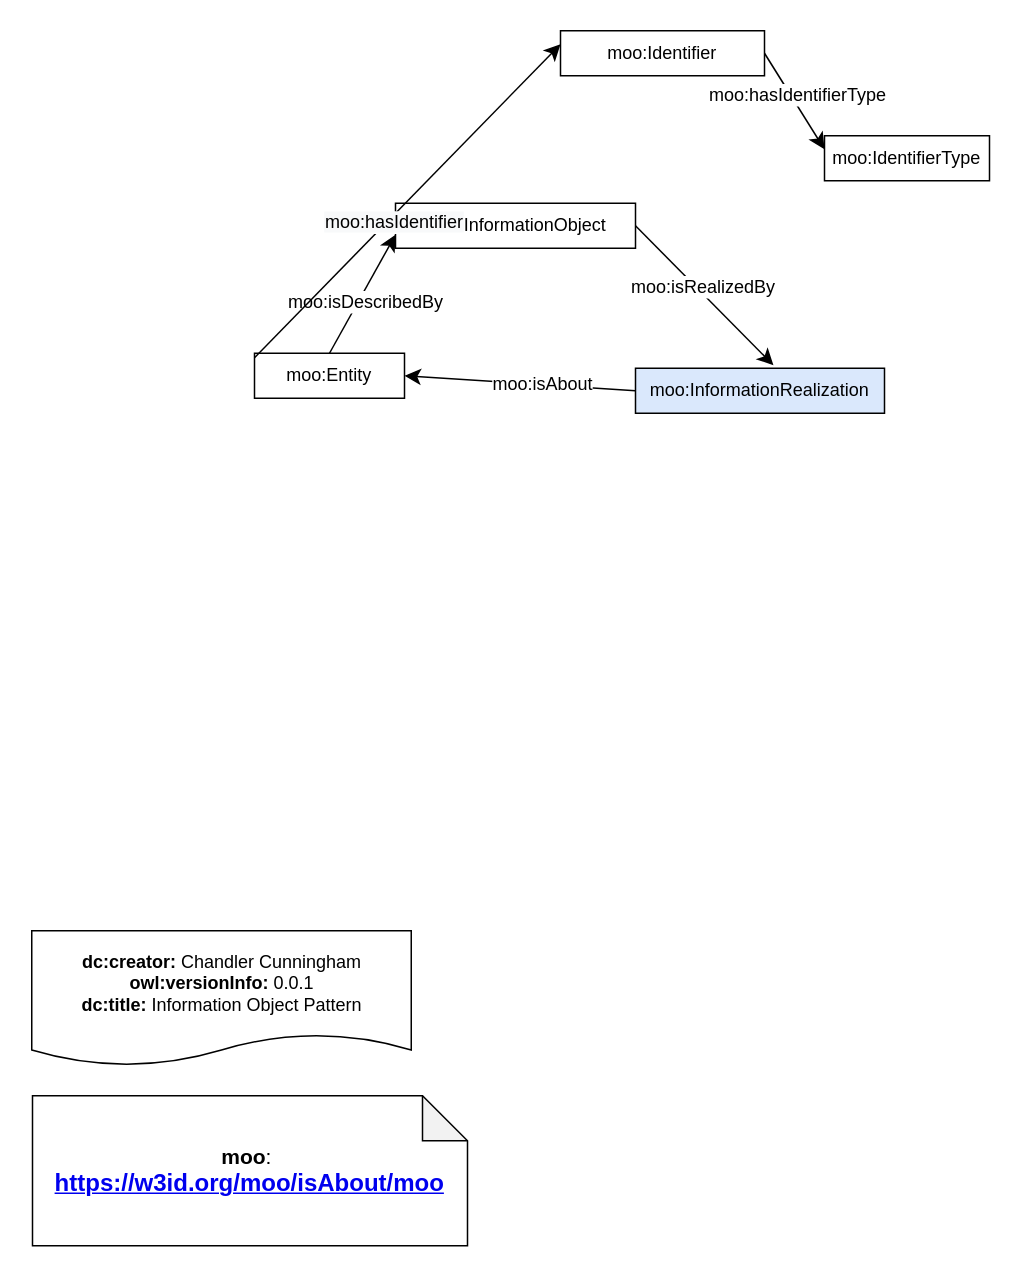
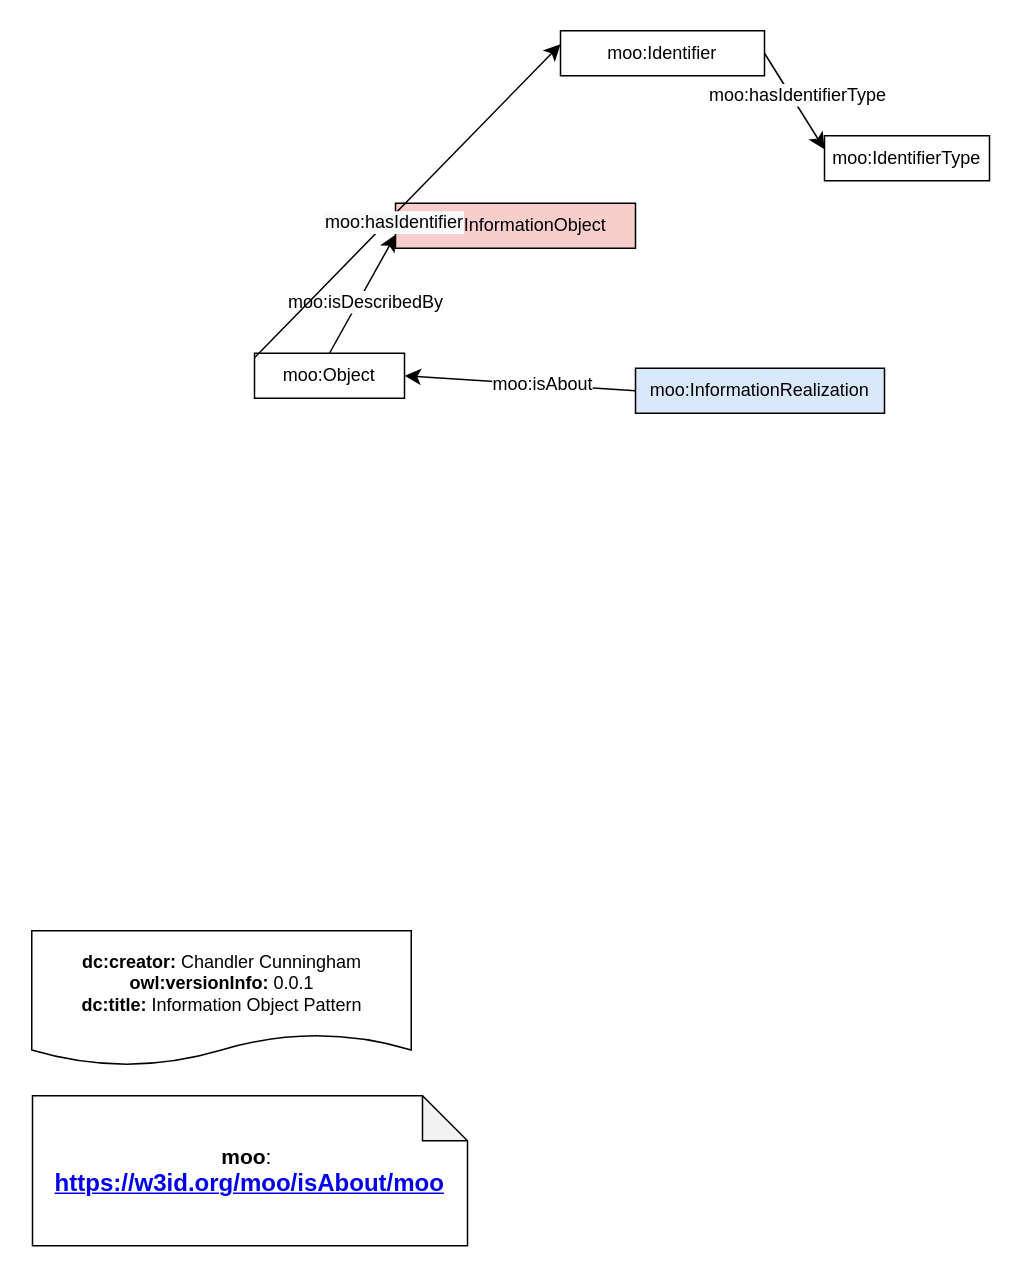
  <mxCell id="0" />
  <mxCell id="1" parent="0" />
  <mxCell id="2" value="moo:InformationRealization" style="rounded=0;whiteSpace=wrap;html=1;snapToPoint=1;points=[[0.1,0],[0.2,0],[0.3,0],[0.4,0],[0.5,0],[0.6,0],[0.7,0],[0.8,0],[0.9,0],[0,0.1],[0,0.3],[0,0.5],[0,0.7],[0,0.9],[0.1,1],[0.2,1],[0.3,1],[0.4,1],[0.5,1],[0.6,1],[0.7,1],[0.8,1],[0.9,1],[1,0.1],[1,0.3],[1,0.5],[1,0.7],[1,0.9]];fillColor=#dae8fc;" vertex="1" parent="1"><mxGeometry x="423" y="245" width="166" height="30" as="geometry" /></mxCell>
- <mxCell id="3" value="moo:InformationObject" style="rounded=0;whiteSpace=wrap;html=1;snapToPoint=1;points=[[0.1,0],[0.2,0],[0.3,0],[0.4,0],[0.5,0],[0.6,0],[0.7,0],[0.8,0],[0.9,0],[0,0.1],[0,0.3],[0,0.5],[0,0.7],[0,0.9],[0.1,1],[0.2,1],[0.3,1],[0.4,1],[0.5,1],[0.6,1],[0.7,1],[0.8,1],[0.9,1],[1,0.1],[1,0.3],[1,0.5],[1,0.7],[1,0.9]];" vertex="1" parent="1"><mxGeometry x="263" y="135" width="160" height="30" as="geometry" /></mxCell>
- <mxCell id="4" value="" style="endArrow=classic;html=1;exitX=1;exitY=0.5;exitDx=0;exitDy=0;entryX=0.554;entryY=-0.067;entryDx=0;entryDy=0;endSize=8;arcSize=0;entryPerimeter=0;" edge="1" source="3" target="2" parent="1"><mxGeometry width="50" height="50" relative="1" as="geometry"><mxPoint x="129" y="363.33" as="sourcePoint" /><mxPoint x="341" y="363.33" as="targetPoint" /></mxGeometry></mxCell>
- <mxCell id="5" value="moo:isRealizedBy" style="text;html=1;align=center;verticalAlign=middle;resizable=0;points=[];labelBackgroundColor=#ffffff;" vertex="1" connectable="0" parent="4"><mxGeometry x="-0.127" relative="1" as="geometry"><mxPoint x="4.17" as="offset" /></mxGeometry></mxCell>
+ <mxCell id="3" value="moo:InformationObject" style="rounded=0;whiteSpace=wrap;html=1;snapToPoint=1;points=[[0.1,0],[0.2,0],[0.3,0],[0.4,0],[0.5,0],[0.6,0],[0.7,0],[0.8,0],[0.9,0],[0,0.1],[0,0.3],[0,0.5],[0,0.7],[0,0.9],[0.1,1],[0.2,1],[0.3,1],[0.4,1],[0.5,1],[0.6,1],[0.7,1],[0.8,1],[0.9,1],[1,0.1],[1,0.3],[1,0.5],[1,0.7],[1,0.9]];fillColor=#f8cecc;" vertex="1" parent="1"><mxGeometry x="263" y="135" width="160" height="30" as="geometry" /></mxCell>
  <mxCell id="6" value="moo:IdentifierType" style="rounded=0;whiteSpace=wrap;html=1;snapToPoint=1;points=[[0.1,0],[0.2,0],[0.3,0],[0.4,0],[0.5,0],[0.6,0],[0.7,0],[0.8,0],[0.9,0],[0,0.1],[0,0.3],[0,0.5],[0,0.7],[0,0.9],[0.1,1],[0.2,1],[0.3,1],[0.4,1],[0.5,1],[0.6,1],[0.7,1],[0.8,1],[0.9,1],[1,0.1],[1,0.3],[1,0.5],[1,0.7],[1,0.9]];" vertex="1" parent="1"><mxGeometry x="549" y="90" width="110" height="30" as="geometry" /></mxCell>
  <mxCell id="7" value="" style="endArrow=classic;html=1;exitX=0.5;exitY=0;exitDx=0;exitDy=0;entryX=0;entryY=0.7;entryDx=0;entryDy=0;endSize=8;arcSize=0;" edge="1" parent="1" source="9" target="3"><mxGeometry width="50" height="50" relative="1" as="geometry"><mxPoint x="139" y="553.33" as="sourcePoint" /><mxPoint x="351" y="553.33" as="targetPoint" /></mxGeometry></mxCell>
  <mxCell id="8" value="&lt;div&gt;moo:isDescribedBy&lt;/div&gt;" style="text;html=1;align=center;verticalAlign=middle;resizable=0;points=[];labelBackgroundColor=#ffffff;" vertex="1" connectable="0" parent="7"><mxGeometry x="-0.127" relative="1" as="geometry"><mxPoint x="4.17" as="offset" /></mxGeometry></mxCell>
- <mxCell id="9" value="moo:Entity" style="rounded=0;whiteSpace=wrap;html=1;snapToPoint=1;points=[[0.1,0],[0.2,0],[0.3,0],[0.4,0],[0.5,0],[0.6,0],[0.7,0],[0.8,0],[0.9,0],[0,0.1],[0,0.3],[0,0.5],[0,0.7],[0,0.9],[0.1,1],[0.2,1],[0.3,1],[0.4,1],[0.5,1],[0.6,1],[0.7,1],[0.8,1],[0.9,1],[1,0.1],[1,0.3],[1,0.5],[1,0.7],[1,0.9]];" vertex="1" parent="1"><mxGeometry x="169" y="235" width="100" height="30" as="geometry" /></mxCell>
+ <mxCell id="9" value="moo:Object" style="rounded=0;whiteSpace=wrap;html=1;snapToPoint=1;points=[[0.1,0],[0.2,0],[0.3,0],[0.4,0],[0.5,0],[0.6,0],[0.7,0],[0.8,0],[0.9,0],[0,0.1],[0,0.3],[0,0.5],[0,0.7],[0,0.9],[0.1,1],[0.2,1],[0.3,1],[0.4,1],[0.5,1],[0.6,1],[0.7,1],[0.8,1],[0.9,1],[1,0.1],[1,0.3],[1,0.5],[1,0.7],[1,0.9]];" vertex="1" parent="1"><mxGeometry x="169" y="235" width="100" height="30" as="geometry" /></mxCell>
  <mxCell id="10" value="" style="endArrow=classic;html=1;exitX=0;exitY=0.5;exitDx=0;exitDy=0;endSize=8;arcSize=0;entryX=1;entryY=0.5;entryDx=0;entryDy=0;" edge="1" parent="1" source="2" target="9"><mxGeometry width="50" height="50" relative="1" as="geometry"><mxPoint x="129" y="463.33" as="sourcePoint" /><mxPoint x="289" y="265" as="targetPoint" /></mxGeometry></mxCell>
  <mxCell id="11" value="&lt;div&gt;moo:isAbout&lt;/div&gt;" style="text;html=1;align=center;verticalAlign=middle;resizable=0;points=[];labelBackgroundColor=#ffffff;" vertex="1" connectable="0" parent="10"><mxGeometry x="-0.127" relative="1" as="geometry"><mxPoint x="4.17" as="offset" /></mxGeometry></mxCell>
  <mxCell id="12" value="" style="endArrow=classic;html=1;exitX=0;exitY=0.1;exitDx=0;exitDy=0;entryX=0;entryY=0.3;entryDx=0;entryDy=0;endSize=8;arcSize=0;" edge="1" parent="1" source="9" target="14"><mxGeometry width="50" height="50" relative="1" as="geometry"><mxPoint x="229" y="245" as="sourcePoint" /><mxPoint x="253" y="80" as="targetPoint" /></mxGeometry></mxCell>
  <mxCell id="13" value="&lt;span style=&quot;background-color: rgb(248 , 249 , 250)&quot;&gt;moo:hasIdentifier&lt;/span&gt;" style="text;html=1;align=center;verticalAlign=middle;resizable=0;points=[];labelBackgroundColor=#ffffff;" vertex="1" connectable="0" parent="12"><mxGeometry x="-0.127" relative="1" as="geometry"><mxPoint x="4.17" as="offset" /></mxGeometry></mxCell>
  <mxCell id="14" value="moo:Identifier" style="rounded=0;whiteSpace=wrap;html=1;snapToPoint=1;points=[[0.1,0],[0.2,0],[0.3,0],[0.4,0],[0.5,0],[0.6,0],[0.7,0],[0.8,0],[0.9,0],[0,0.1],[0,0.3],[0,0.5],[0,0.7],[0,0.9],[0.1,1],[0.2,1],[0.3,1],[0.4,1],[0.5,1],[0.6,1],[0.7,1],[0.8,1],[0.9,1],[1,0.1],[1,0.3],[1,0.5],[1,0.7],[1,0.9]];" vertex="1" parent="1"><mxGeometry x="373" y="20" width="136" height="30" as="geometry" /></mxCell>
  <mxCell id="15" value="" style="endArrow=classic;html=1;exitX=1;exitY=0.5;exitDx=0;exitDy=0;entryX=0;entryY=0.3;entryDx=0;entryDy=0;endSize=8;arcSize=0;" edge="1" parent="1" source="14" target="6"><mxGeometry width="50" height="50" relative="1" as="geometry"><mxPoint x="433" y="160" as="sourcePoint" /><mxPoint x="524.964" y="252.99" as="targetPoint" /></mxGeometry></mxCell>
  <mxCell id="16" value="moo:hasIdentifierType" style="text;html=1;align=center;verticalAlign=middle;resizable=0;points=[];labelBackgroundColor=#ffffff;" vertex="1" connectable="0" parent="15"><mxGeometry x="-0.127" relative="1" as="geometry"><mxPoint x="4.17" as="offset" /></mxGeometry></mxCell>
  <mxCell id="17" value="&lt;div&gt;&lt;b&gt;dc:creator:&lt;/b&gt;&amp;nbsp;Chandler Cunningham&lt;/div&gt;&lt;div&gt;&lt;b&gt;owl:versionInfo:&lt;/b&gt; 0.0.1&lt;/div&gt;&lt;div&gt;&lt;b&gt;dc:title:&lt;/b&gt;&amp;nbsp;Information Object Pattern&lt;/div&gt;" style="shape=document;whiteSpace=wrap;html=1;boundedLbl=1;labelBackgroundColor=#ffffff;strokeColor=#000000;fontSize=12;fontColor=#000000;size=0.233;" vertex="1" parent="1"><mxGeometry x="20.5" y="620" width="253" height="90" as="geometry" /></mxCell>
  <mxCell id="18" value="&lt;div&gt;&lt;font style=&quot;font-size: 14px&quot;&gt;&lt;b&gt;moo&lt;/b&gt;:&amp;nbsp;&lt;/font&gt;&lt;/div&gt;&lt;a href=&quot;https://w3id.org/moo/ont/moo&quot; style=&quot;font-weight: 700 ; box-sizing: border-box ; background-color: rgb(255 , 255 , 255) ; transition: all 80ms cubic-bezier(0.33 , 1 , 0.68 , 1) 0s , all 0s ease 0s , all 0s ease 0s , all 0s ease 0s&quot;&gt;&lt;font size=&quot;3&quot;&gt;https://w3id.org/moo/isAbout/moo&lt;/font&gt;&lt;/a&gt;" style="shape=note;whiteSpace=wrap;html=1;backgroundOutline=1;darkOpacity=0.05;" vertex="1" parent="1"><mxGeometry x="21" y="730" width="290" height="100" as="geometry" /></mxCell>
